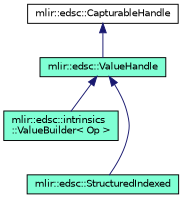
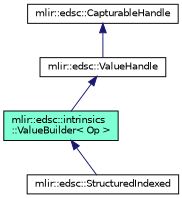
  digraph {
    rankdir=TB
    node [color=black fillcolor=aquamarine fontname=Helvetica fontsize=10 shape=record style=filled]
    edge [color=midnightblue dir=back fontname=Helvetica fontsize=10 labelfontname=Helvetica labelfontsize=10 style=solid]
-   n1 [fontcolor=black height=0.2 label="mlir::edsc::ValueHandle" width=0.4]
+   n1 [fillcolor=white fontcolor=black height=0.2 label="mlir::edsc::ValueHandle" width=0.4]
    n2 [height=0.2 label="mlir::edsc::intrinsics\l::ValueBuilder\< Op \>" width=0.4]
-   n3 [height=0.2 label="mlir::edsc::StructuredIndexed" width=0.4]
+   n3 [fillcolor=white height=0.2 label="mlir::edsc::StructuredIndexed" width=0.4]
    n4 [fillcolor=white height=0.2 label="mlir::edsc::CapturableHandle" width=0.4]
    n1 -> n2
-   n1 -> n3
+   n2 -> n3
    n4 -> n1
  }
